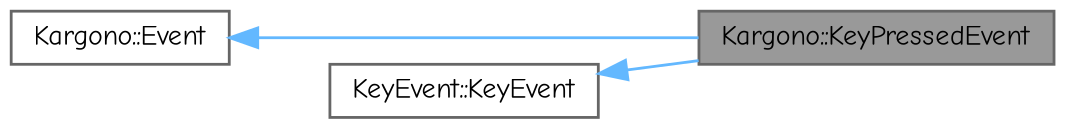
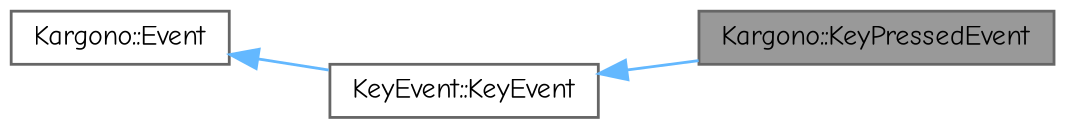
  digraph {
    fontname="Comic Neue"
    rankdir=LR
    node [color=gray40 fillcolor=white fontname="Comic Neue" fontsize=10 shape=box style=filled]
    edge [color=steelblue1 dir=back fontname="Comic Neue" fontsize=10 labelfontname=Helvetica labelfontsize=10 style=solid]
    n1 [fillcolor=grey60 fontcolor=black height=0.2 label="Kargono::KeyPressedEvent" width=0.4]
    n2 [height=0.2 label="KeyEvent::KeyEvent" width=0.4]
    n3 [height=0.2 label="Kargono::Event" width=0.4]
    n2 -> n1
-   n3 -> n1
+   n3 -> n2
  }
